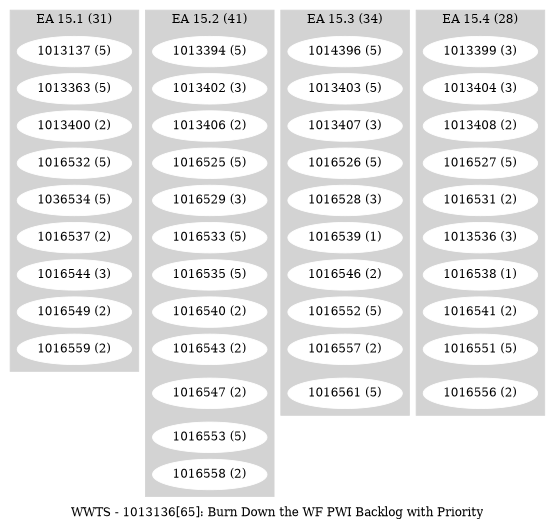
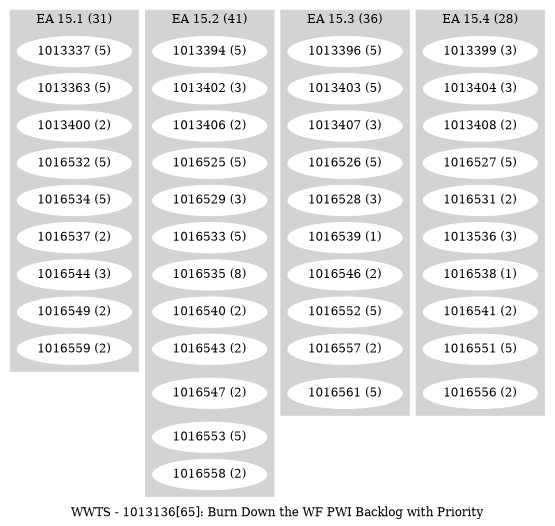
  digraph {
    label="WWTS - 1013136[65]: Burn Down the WF PWI Backlog with Priority"
    ranksep=.1
    node [color=white style=filled]
    edge [style=invis]
-   "1013137 (5)"
+   "1013137 (5)" [label="1013337 (5)"]
    "1013363 (5)"
    "1013400 (2)"
    "1016532 (5)"
-   "1016534 (5)" [label="1036534 (5)"]
+   "1016534 (5)"
    "1016537 (2)"
    "1016544 (3)"
    "1016549 (2)"
    "1016559 (2)"
    "1013394 (5)"
    "1013402 (3)"
    "1013406 (2)"
    "1016525 (5)"
    "1016529 (3)"
    "1016533 (5)"
-   "1016535 (5)"
+   "1016535 (5)" [label="1016535 (8)"]
    "1016540 (2)"
    "1016543 (2)"
    "1016547 (2)"
    "1016553 (5)"
    "1016558 (2)"
-   "1013396 (5)" [label="1014396 (5)"]
+   "1013396 (5)"
    "1013403 (5)"
    "1013407 (3)"
    "1016526 (5)"
    "1016528 (3)"
    "1016539 (1)"
    "1016546 (2)"
    "1016552 (5)"
    "1016557 (2)"
    "1016561 (5)"
    "1013399 (3)"
    "1013404 (3)"
    "1013408 (2)"
    "1016527 (5)"
    "1016531 (2)"
    n37 [label="1013536 (3)"]
    "1016538 (1)"
    "1016541 (2)"
    "1016551 (5)"
    "1016556 (2)"
    subgraph cluster_1 {
      color=lightgrey
      label="EA 15.1 (31)"
      style=filled
      "1013137 (5)"
      "1013363 (5)"
      "1013400 (2)"
      "1016532 (5)"
      "1016534 (5)"
      "1016537 (2)"
      "1016544 (3)"
      "1016549 (2)"
      "1016559 (2)"
    }
    subgraph cluster_2 {
      color=lightgrey
      label="EA 15.2 (41)"
      style=filled
      "1013394 (5)"
      "1013402 (3)"
      "1013406 (2)"
      "1016525 (5)"
      "1016529 (3)"
      "1016533 (5)"
      "1016535 (5)"
      "1016540 (2)"
      "1016543 (2)"
      "1016547 (2)"
      "1016553 (5)"
      "1016558 (2)"
    }
    subgraph cluster_3 {
      color=lightgrey
-     label="EA 15.3 (34)"
+     label="EA 15.3 (36)"
      style=filled
      "1013396 (5)"
      "1013403 (5)"
      "1013407 (3)"
      "1016526 (5)"
      "1016528 (3)"
      "1016539 (1)"
      "1016546 (2)"
      "1016552 (5)"
      "1016557 (2)"
      "1016561 (5)"
    }
    subgraph cluster_4 {
      color=lightgrey
      label="EA 15.4 (28)"
      style=filled
      "1013399 (3)"
      "1013404 (3)"
      "1013408 (2)"
      "1016527 (5)"
      "1016531 (2)"
      n37
      "1016538 (1)"
      "1016541 (2)"
      "1016551 (5)"
      "1016556 (2)"
    }
    "1013137 (5)" -> "1013363 (5)"
    "1013363 (5)" -> "1013400 (2)"
    "1013400 (2)" -> "1016532 (5)"
    "1016532 (5)" -> "1016534 (5)"
    "1016534 (5)" -> "1016537 (2)"
    "1016537 (2)" -> "1016544 (3)"
    "1016544 (3)" -> "1016549 (2)"
    "1016549 (2)" -> "1016559 (2)"
    "1013394 (5)" -> "1013402 (3)"
    "1013402 (3)" -> "1013406 (2)"
    "1013406 (2)" -> "1016525 (5)"
    "1016525 (5)" -> "1016529 (3)"
    "1016529 (3)" -> "1016533 (5)"
    "1016533 (5)" -> "1016535 (5)"
    "1016535 (5)" -> "1016540 (2)"
    "1016540 (2)" -> "1016543 (2)"
    "1016543 (2)" -> "1016547 (2)"
    "1016547 (2)" -> "1016553 (5)"
    "1016553 (5)" -> "1016558 (2)"
    "1013396 (5)" -> "1013403 (5)"
    "1013403 (5)" -> "1013407 (3)"
    "1013407 (3)" -> "1016526 (5)"
    "1016526 (5)" -> "1016528 (3)"
    "1016528 (3)" -> "1016539 (1)"
    "1016539 (1)" -> "1016546 (2)"
    "1016546 (2)" -> "1016552 (5)"
    "1016552 (5)" -> "1016557 (2)"
    "1016557 (2)" -> "1016561 (5)"
    "1013399 (3)" -> "1013404 (3)"
    "1013404 (3)" -> "1013408 (2)"
    "1013408 (2)" -> "1016527 (5)"
    "1016527 (5)" -> "1016531 (2)"
    "1016531 (2)" -> n37
    n37 -> "1016538 (1)"
    "1016538 (1)" -> "1016541 (2)"
    "1016541 (2)" -> "1016551 (5)"
    "1016551 (5)" -> "1016556 (2)"
  }
